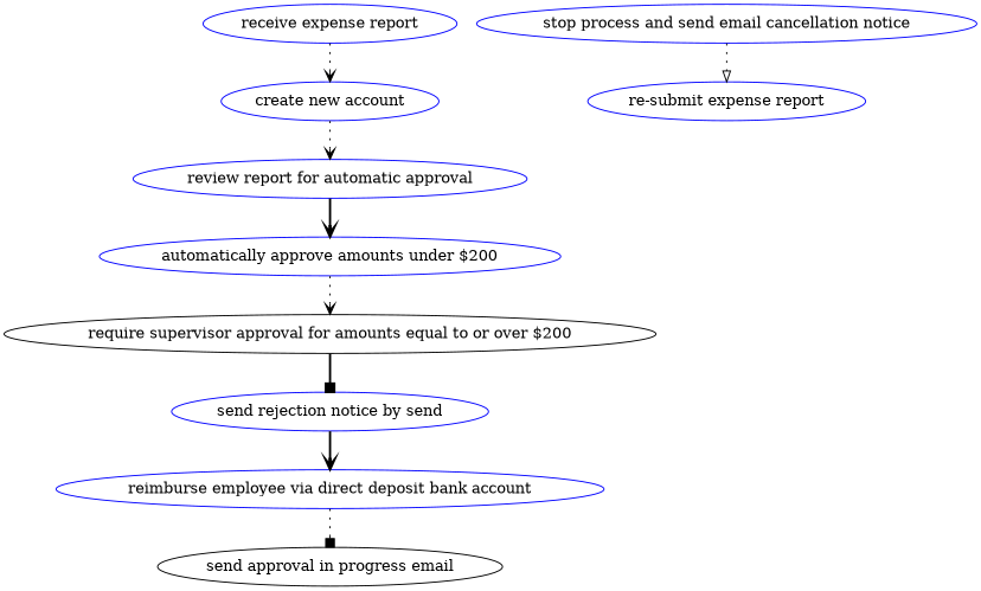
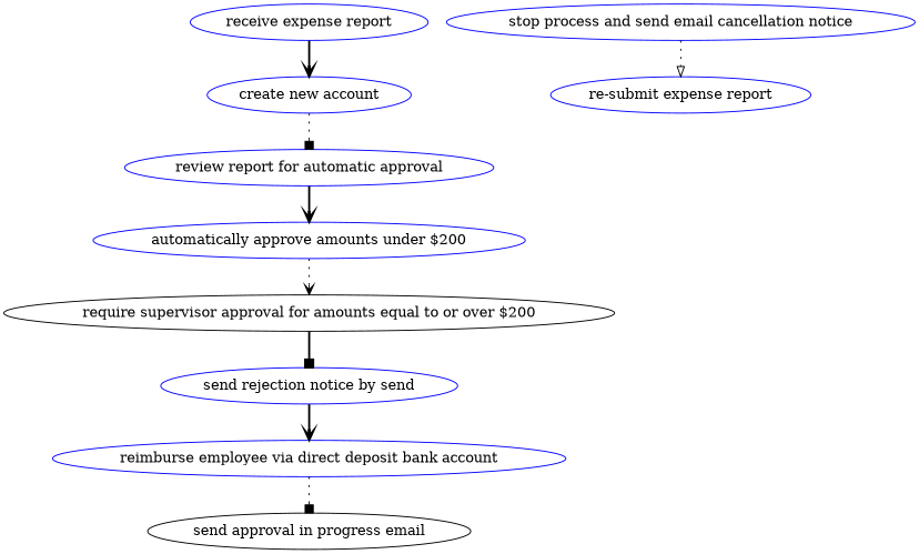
  strict digraph {
    node [color=blue]
    edge [arrowhead=vee attrs="{'type': 'flow', 'label': 'flow'}" style=bold]
    "receive expense report" [attrs="{'type': 'Activity', 'label': 'receive expense report'}"]
    "create new account" [attrs="{'type': 'Activity', 'label': 'create new account'}"]
    "review report for automatic approval" [attrs="{'type': 'Activity', 'label': 'review report for automatic approval'}"]
    "automatically approve amounts under $200" [attrs="{'type': 'Activity', 'label': 'automatically approve amounts under $200'}"]
    "require supervisor approval for amounts equal to or over $200" [attrs="{'type': 'Activity', 'label': 'require supervisor approval for amounts equal to or over $200'}" color=black]
    n6 [attrs="{'type': 'Activity', 'label': 'send rejection notice by email'}" label="send rejection notice by send"]
    "reimburse employee via direct deposit bank account" [attrs="{'type': 'Activity', 'label': 'reimburse employee via direct deposit bank account'}"]
    "send approval in progress email" [attrs="{'type': 'Activity', 'label': 'send approval in progress email'}" color=black]
    "stop process and send email cancellation notice" [attrs="{'type': 'Activity', 'label': 'stop process and send email cancellation notice'}"]
    "re-submit expense report" [attrs="{'type': 'Activity', 'label': 're-submit expense report'}"]
-   "receive expense report" -> "create new account" [style=dotted]
-   "create new account" -> "review report for automatic approval" [style=dotted]
+   "receive expense report" -> "create new account"
+   "create new account" -> "review report for automatic approval" [arrowhead=box style=dotted]
    "review report for automatic approval" -> "automatically approve amounts under $200"
    "automatically approve amounts under $200" -> "require supervisor approval for amounts equal to or over $200" [style=dotted]
    "require supervisor approval for amounts equal to or over $200" -> n6 [arrowhead=box]
    n6 -> "reimburse employee via direct deposit bank account"
    "reimburse employee via direct deposit bank account" -> "send approval in progress email" [arrowhead=box style=dotted]
    "stop process and send email cancellation notice" -> "re-submit expense report" [arrowhead=onormal style=dotted]
  }
